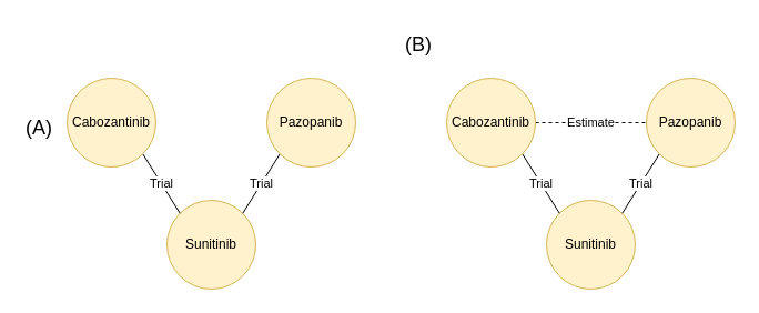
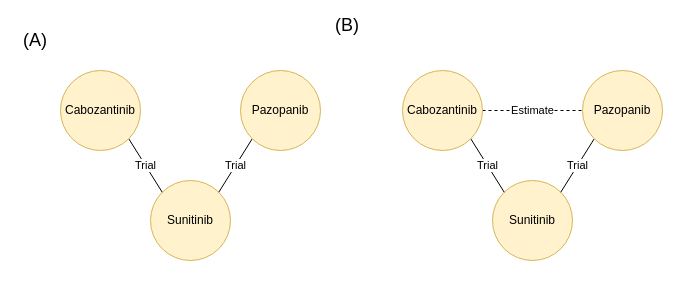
  <mxCell id="0" />
  <mxCell id="1" parent="0" />
  <mxCell id="2" value="Sunitinib" style="ellipse;whiteSpace=wrap;html=1;aspect=fixed;fillColor=#fff2cc;strokeColor=#d6b656;" vertex="1" parent="1"><mxGeometry x="150" y="180" width="80" height="80" as="geometry" /></mxCell>
  <mxCell id="3" value="Trial" style="rounded=0;orthogonalLoop=1;jettySize=auto;html=1;exitX=1;exitY=1;exitDx=0;exitDy=0;entryX=0;entryY=0;entryDx=0;entryDy=0;endArrow=none;endFill=0;" edge="1" parent="1" source="4" target="2"><mxGeometry relative="1" as="geometry" /></mxCell>
  <mxCell id="4" value="Cabozantinib" style="ellipse;whiteSpace=wrap;html=1;aspect=fixed;fillColor=#fff2cc;strokeColor=#d6b656;" vertex="1" parent="1"><mxGeometry x="60" y="70" width="80" height="80" as="geometry" /></mxCell>
  <mxCell id="5" value="Trial" style="rounded=0;orthogonalLoop=1;jettySize=auto;html=1;exitX=0;exitY=1;exitDx=0;exitDy=0;entryX=1;entryY=0;entryDx=0;entryDy=0;endArrow=none;endFill=0;" edge="1" parent="1" source="6" target="2"><mxGeometry relative="1" as="geometry" /></mxCell>
  <mxCell id="6" value="Pazopanib" style="ellipse;whiteSpace=wrap;html=1;aspect=fixed;fillColor=#fff2cc;strokeColor=#d6b656;" vertex="1" parent="1"><mxGeometry x="240" y="70" width="80" height="80" as="geometry" /></mxCell>
- <mxCell id="7" value="&lt;font style=&quot;font-size: 18px;&quot;&gt;(A)&lt;/font&gt;" style="text;html=1;align=center;verticalAlign=middle;whiteSpace=wrap;rounded=0;" vertex="1" parent="1"><mxGeometry x="20" y="95" width="30" height="40" as="geometry" /></mxCell>
+ <mxCell id="7" value="&lt;font style=&quot;font-size: 18px;&quot;&gt;(A)&lt;/font&gt;" style="text;html=1;align=center;verticalAlign=middle;whiteSpace=wrap;rounded=0;" vertex="1" parent="1"><mxGeometry x="20" y="20" width="30" height="40" as="geometry" /></mxCell>
  <mxCell id="8" value="Sunitinib" style="ellipse;whiteSpace=wrap;html=1;aspect=fixed;fillColor=#fff2cc;strokeColor=#d6b656;" vertex="1" parent="1"><mxGeometry x="492" y="180" width="80" height="80" as="geometry" /></mxCell>
  <mxCell id="9" value="Trial" style="rounded=0;orthogonalLoop=1;jettySize=auto;html=1;exitX=1;exitY=1;exitDx=0;exitDy=0;entryX=0;entryY=0;entryDx=0;entryDy=0;endArrow=none;endFill=0;" edge="1" parent="1" source="11" target="8"><mxGeometry relative="1" as="geometry" /></mxCell>
  <mxCell id="10" value="Estimate" style="edgeStyle=orthogonalEdgeStyle;rounded=0;orthogonalLoop=1;jettySize=auto;html=1;exitX=1;exitY=0.5;exitDx=0;exitDy=0;entryX=0;entryY=0.5;entryDx=0;entryDy=0;endArrow=none;endFill=0;dashed=1;" edge="1" parent="1" source="11" target="13"><mxGeometry relative="1" as="geometry" /></mxCell>
  <mxCell id="11" value="Cabozantinib" style="ellipse;whiteSpace=wrap;html=1;aspect=fixed;fillColor=#fff2cc;strokeColor=#d6b656;" vertex="1" parent="1"><mxGeometry x="402" y="70" width="80" height="80" as="geometry" /></mxCell>
  <mxCell id="12" value="Trial" style="rounded=0;orthogonalLoop=1;jettySize=auto;html=1;exitX=0;exitY=1;exitDx=0;exitDy=0;entryX=1;entryY=0;entryDx=0;entryDy=0;endArrow=none;endFill=0;" edge="1" parent="1" source="13" target="8"><mxGeometry relative="1" as="geometry" /></mxCell>
  <mxCell id="13" value="Pazopanib" style="ellipse;whiteSpace=wrap;html=1;aspect=fixed;fillColor=#fff2cc;strokeColor=#d6b656;" vertex="1" parent="1"><mxGeometry x="582" y="70" width="80" height="80" as="geometry" /></mxCell>
- <mxCell id="14" value="&lt;font style=&quot;font-size: 18px;&quot;&gt;(B)&lt;/font&gt;" style="text;html=1;align=center;verticalAlign=middle;whiteSpace=wrap;rounded=0;" vertex="1" parent="1"><mxGeometry x="362" y="20" width="30" height="40" as="geometry" /></mxCell>
+ <mxCell id="14" value="&lt;font style=&quot;font-size: 18px;&quot;&gt;(B)&lt;/font&gt;" style="text;html=1;align=center;verticalAlign=middle;whiteSpace=wrap;rounded=0;" vertex="1" parent="1"><mxGeometry x="332" y="5" width="30" height="40" as="geometry" /></mxCell>
